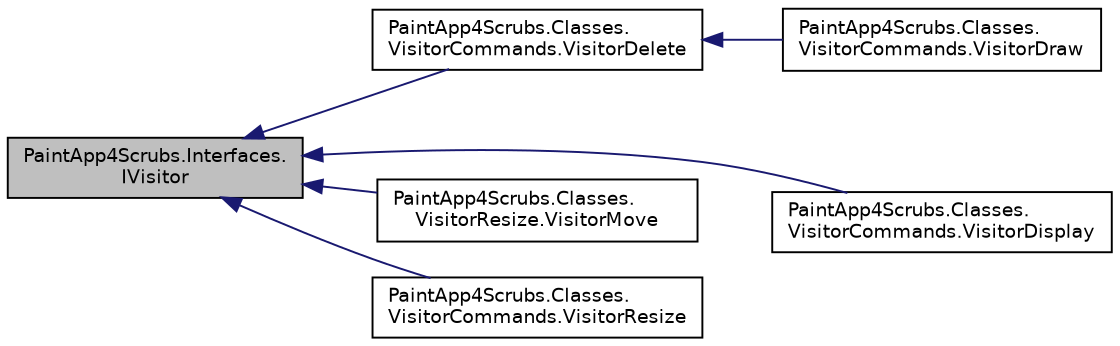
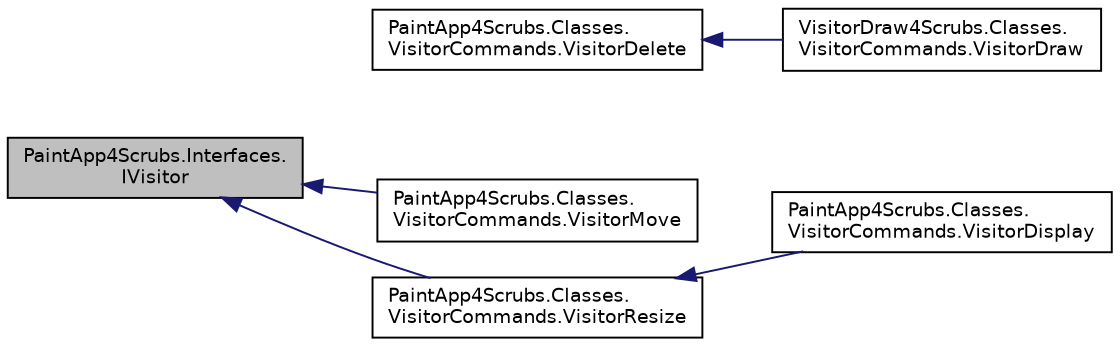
  digraph {
    rankdir=LR
    node [color=black fillcolor=white fontname=Helvetica fontsize=10 shape=record style=filled]
    edge [color=midnightblue dir=back fontname=Helvetica fontsize=10 labelfontname=Helvetica labelfontsize=10 style=solid]
    n1 [fillcolor=grey75 fontcolor=black height=0.2 label="PaintApp4Scrubs.Interfaces.\lIVisitor" width=0.4]
    n2 [height=0.2 label="PaintApp4Scrubs.Classes.\lVisitorCommands.VisitorDelete" width=0.4]
    n3 [height=0.2 label="PaintApp4Scrubs.Classes.\lVisitorCommands.VisitorDisplay" width=0.4]
-   n4 [height=0.2 label="PaintApp4Scrubs.Classes.\lVisitorResize.VisitorMove" width=0.4]
+   n4 [height=0.2 label="PaintApp4Scrubs.Classes.\lVisitorCommands.VisitorMove" width=0.4]
    n5 [height=0.2 label="PaintApp4Scrubs.Classes.\lVisitorCommands.VisitorResize" width=0.4]
-   n6 [height=0.2 label="PaintApp4Scrubs.Classes.\lVisitorCommands.VisitorDraw" width=0.4]
-   n1 -> n2
-   n1 -> n3
+   n6 [height=0.2 label="VisitorDraw4Scrubs.Classes.\lVisitorCommands.VisitorDraw" width=0.4]
+   n5 -> n3
    n1 -> n4
    n1 -> n5
    n2 -> n6
  }
